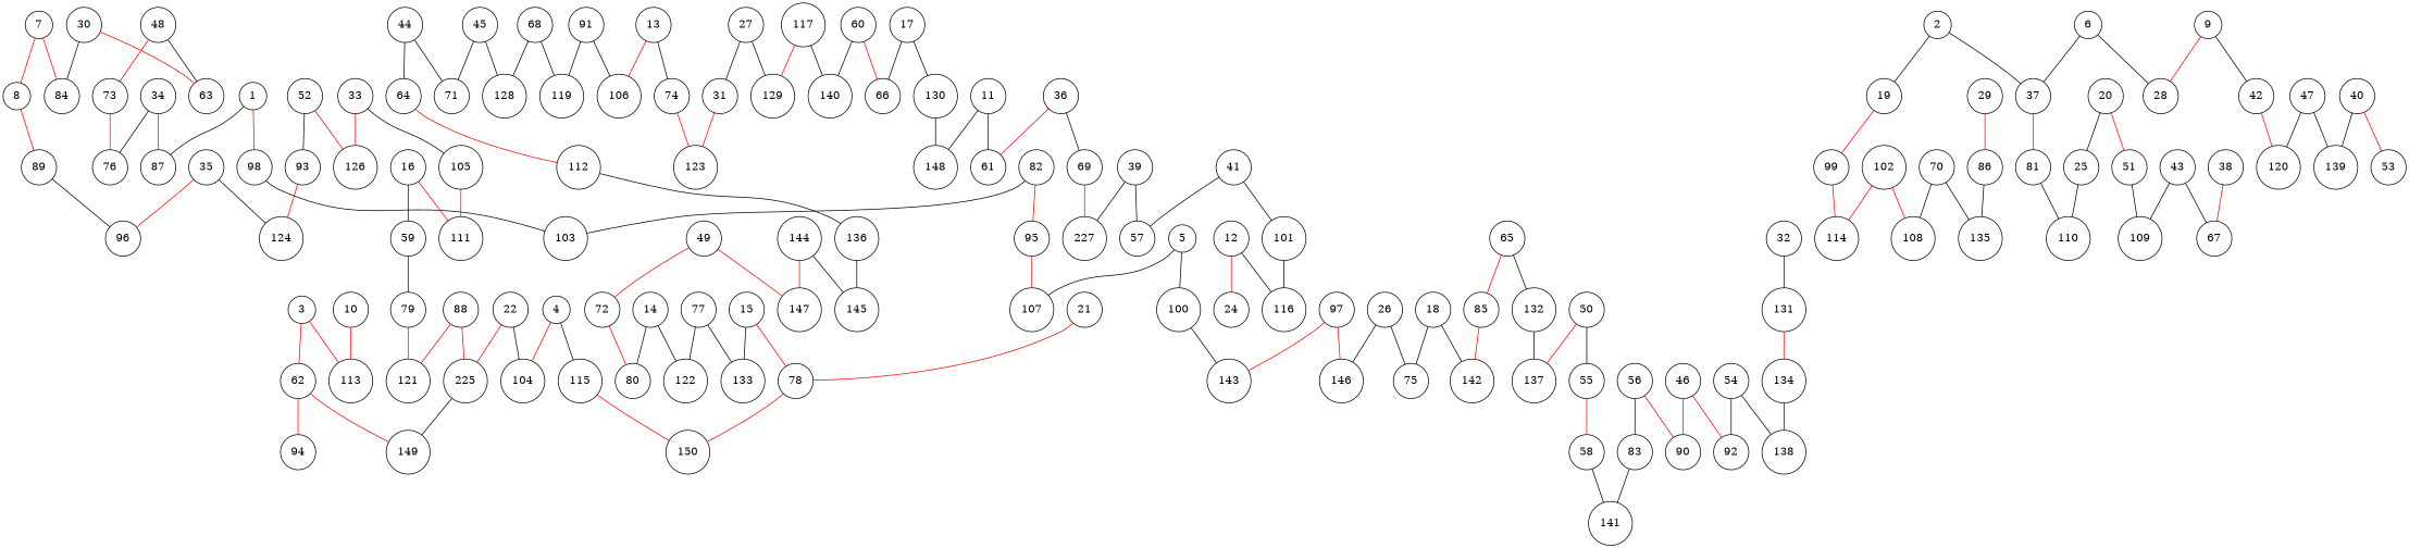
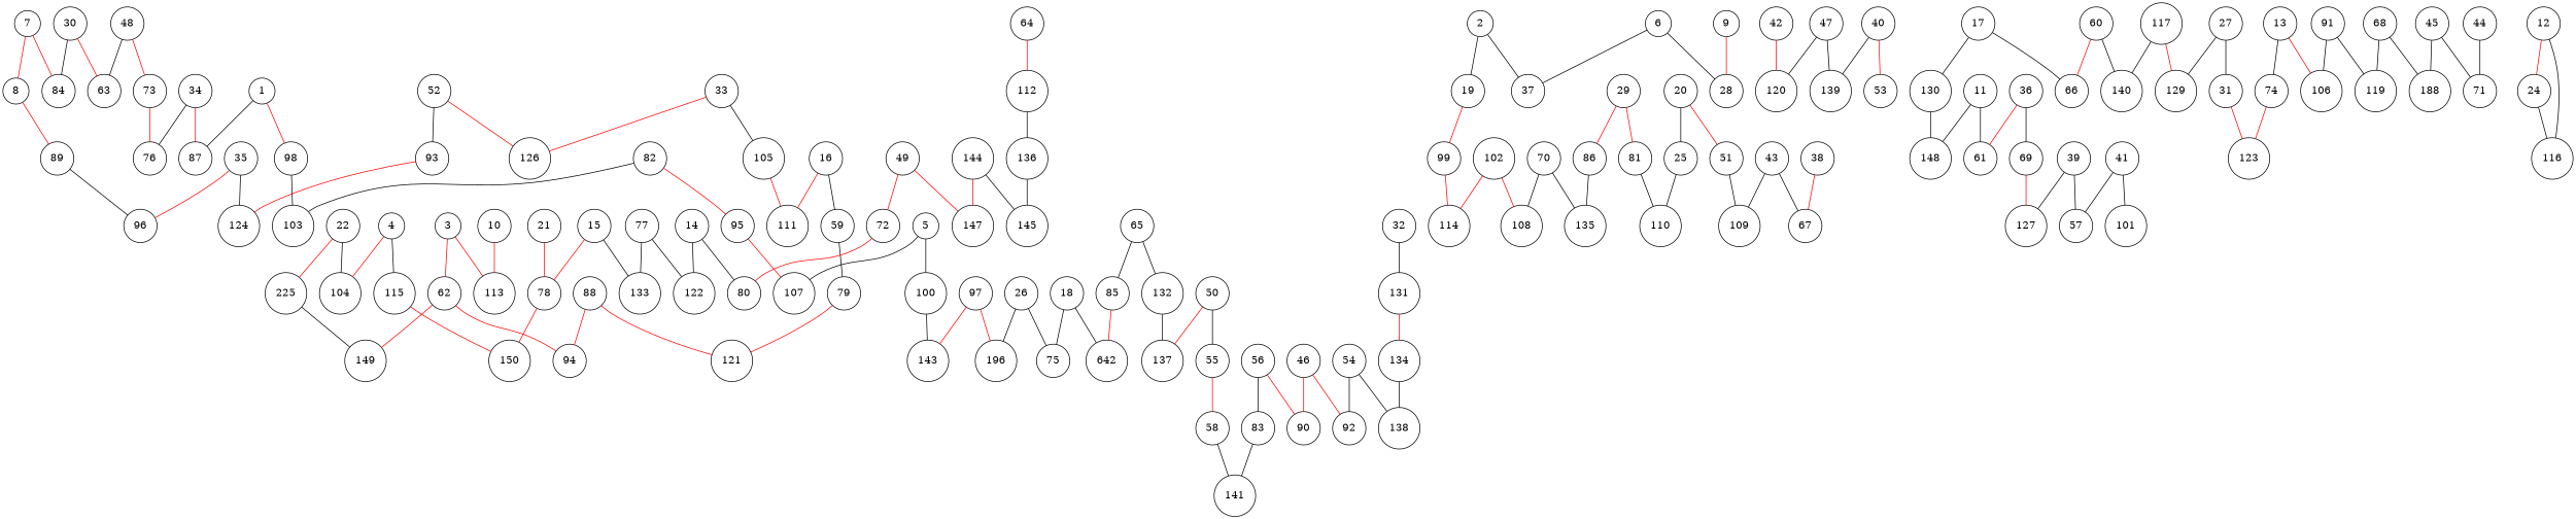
  graph {
    node [fillcolor=white shape=circle]
    edge [color=black]
    1
    87
    98
    103
    2
    19
    37
    99
    3
    62
    113
    94
    149
    4
    104
    115
    150
    5
    100
    107
    143
    6
    28
    7
    8
    84
    89
    96
    9
    42
    120
    10
    11
    61
    148
    12
    24
    116
    13
    74
    106
    123
    14
    80
    122
    15
    78
    133
    16
    59
    111
    79
    17
    66
    130
    18
    75
-   142
+   142 [label=642]
    114
    20
    25
    51
    110
    109
    21
    22
    n67 [label=225]
    32
    131
    38
    67
    26
-   146
+   146 [label=196]
    27
    31
    129
    29
    81
    86
    135
    30
    63
    134
    33
    105
    126
    34
    76
    35
    124
    36
    69
-   127 [label=227]
+   127
    39
    57
    40
    53
    139
    41
    101
    43
    44
    64
    71
    112
    45
-   128
+   128 [label=188]
    46
    90
    92
    47
    48
    73
    49
    72
    147
    50
    55
    137
    58
    52
    93
    54
    138
    141
    56
    83
    121
    60
    140
    136
    65
    85
    132
    68
    119
    70
    108
    77
    82
    95
    88
    91
    97
    102
    145
    117
    144
    1 -- 87
    1 -- 98 [color=red]
    98 -- 103
    2 -- 19
    2 -- 37
    19 -- 99 [color=red]
    99 -- 114 [color=red]
    3 -- 62 [color=red]
    3 -- 113 [color=red]
    62 -- 94 [color=red]
    62 -- 149 [color=red]
    4 -- 104 [color=red]
    4 -- 115
    115 -- 150 [color=red]
    5 -- 100
    5 -- 107
    100 -- 143
    6 -- 37
    6 -- 28
    7 -- 8 [color=red]
    7 -- 84 [color=red]
    8 -- 89 [color=red]
    89 -- 96
    9 -- 28 [color=red]
-   9 -- 42
    42 -- 120 [color=red]
    10 -- 113 [color=red]
    11 -- 61
    11 -- 148
    12 -- 24 [color=red]
    12 -- 116
    13 -- 74
    13 -- 106 [color=red]
    74 -- 123 [color=red]
    14 -- 80
    14 -- 122
    15 -- 78 [color=red]
    15 -- 133
    78 -- 150 [color=red]
    16 -- 59
    16 -- 111 [color=red]
    59 -- 79
    79 -- 121 [color=red]
    17 -- 66
    17 -- 130
    130 -- 148
    18 -- 75
    18 -- 142
    20 -- 25
    20 -- 51 [color=red]
    25 -- 110
    51 -- 109
    21 -- 78 [color=red]
    22 -- 104
    22 -- n67 [color=red]
    n67 -- 149
    32 -- 131
    131 -- 134 [color=red]
    38 -- 67 [color=red]
    26 -- 75
    26 -- 146
    27 -- 31
    27 -- 129
    31 -- 123 [color=red]
-   37 -- 81 [color=red]
+   29 -- 81 [color=red]
    29 -- 86 [color=red]
    81 -- 110
    86 -- 135
    30 -- 84
    30 -- 63 [color=red]
    134 -- 138
    33 -- 105
    33 -- 126 [color=red]
    105 -- 111 [color=red]
    34 -- 87 [color=red]
    34 -- 76
    35 -- 96 [color=red]
    35 -- 124
    36 -- 61 [color=red]
    36 -- 69
    69 -- 127 [color=red]
    39 -- 127
    39 -- 57
    40 -- 53 [color=red]
    40 -- 139
    41 -- 57
    41 -- 101
-   101 -- 116
+   24 -- 116
    43 -- 109
    43 -- 67
-   44 -- 64
    44 -- 71
    64 -- 112 [color=red]
    112 -- 136
    45 -- 71
    45 -- 128
    46 -- 90 [color=red]
    46 -- 92 [color=red]
    47 -- 120
    47 -- 139
    48 -- 63
    48 -- 73 [color=red]
    73 -- 76 [color=red]
    49 -- 72 [color=red]
    49 -- 147 [color=red]
    72 -- 80 [color=red]
    50 -- 55
    50 -- 137 [color=red]
    55 -- 58 [color=red]
    58 -- 141
    52 -- 126 [color=red]
    52 -- 93
    93 -- 124 [color=red]
    54 -- 92
    54 -- 138
    56 -- 90 [color=red]
    56 -- 83
    83 -- 141
    60 -- 66 [color=red]
    60 -- 140
    136 -- 145
-   65 -- 85 [color=red]
+   65 -- 85
    65 -- 132
    85 -- 142 [color=red]
    132 -- 137
    68 -- 128
    68 -- 119
    70 -- 135
    70 -- 108
    77 -- 122
    77 -- 133
    82 -- 103
    82 -- 95 [color=red]
    95 -- 107 [color=red]
-   88 -- n67 [color=red]
+   88 -- 94 [color=red]
    88 -- 121 [color=red]
    91 -- 106
    91 -- 119
    97 -- 143 [color=red]
    97 -- 146 [color=red]
    102 -- 114 [color=red]
    102 -- 108 [color=red]
    117 -- 129 [color=red]
    117 -- 140
    144 -- 147 [color=red]
    144 -- 145
  }
